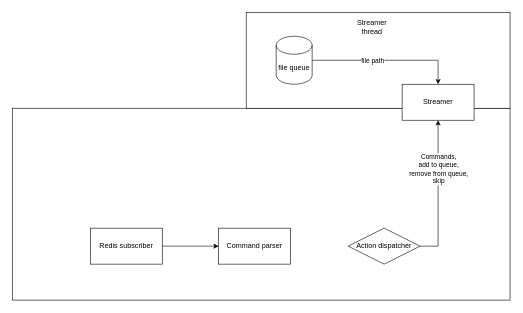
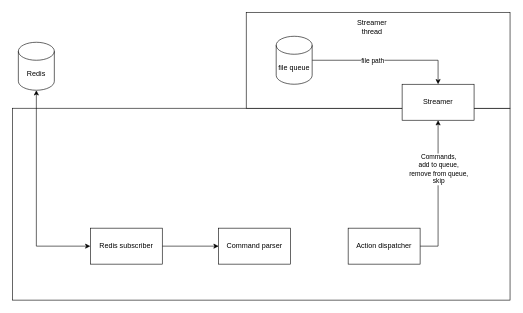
  <mxCell id="0" />
  <mxCell id="1" parent="0" />
  <mxCell id="2" value="" style="rounded=0;whiteSpace=wrap;html=1;" vertex="1" parent="1"><mxGeometry x="20" y="180" width="830" height="320" as="geometry" /></mxCell>
  <mxCell id="3" value="" style="rounded=0;whiteSpace=wrap;html=1;" vertex="1" parent="1"><mxGeometry x="410" y="20" width="440" height="160" as="geometry" /></mxCell>
  <mxCell id="4" style="edgeStyle=orthogonalEdgeStyle;rounded=0;orthogonalLoop=1;jettySize=auto;html=1;exitX=1;exitY=0.5;exitDx=0;exitDy=0;entryX=0;entryY=0.5;entryDx=0;entryDy=0;" edge="1" parent="1" source="5" target="10"><mxGeometry relative="1" as="geometry" /></mxCell>
  <mxCell id="5" value="Redis subscriber" style="rounded=0;whiteSpace=wrap;html=1;" vertex="1" parent="1"><mxGeometry x="150" y="380" width="120" height="60" as="geometry" /></mxCell>
  <mxCell id="6" value="Streamer" style="rounded=0;whiteSpace=wrap;html=1;" vertex="1" parent="1"><mxGeometry x="670" y="140" width="120" height="60" as="geometry" /></mxCell>
  <mxCell id="7" style="edgeStyle=orthogonalEdgeStyle;rounded=0;orthogonalLoop=1;jettySize=auto;html=1;exitX=1;exitY=0.5;exitDx=0;exitDy=0;entryX=0.5;entryY=1;entryDx=0;entryDy=0;" edge="1" parent="1" source="9" target="6"><mxGeometry relative="1" as="geometry"><mxPoint x="490" y="290" as="targetPoint" /></mxGeometry></mxCell>
  <mxCell id="8" value="Commands,&lt;br&gt;add to queue,&lt;br&gt;remove from queue,&lt;br&gt;skip" style="edgeLabel;html=1;align=center;verticalAlign=middle;resizable=0;points=[];" vertex="1" connectable="0" parent="7"><mxGeometry x="-0.149" y="-1" relative="1" as="geometry"><mxPoint x="-1" y="-57" as="offset" /></mxGeometry></mxCell>
- <mxCell id="9" value="Action dispatcher" style="rhombus;whiteSpace=wrap;html=1;" vertex="1" parent="1"><mxGeometry x="580" y="380" width="120" height="60" as="geometry" /></mxCell>
+ <mxCell id="9" value="Action dispatcher" style="rounded=0;whiteSpace=wrap;html=1;" vertex="1" parent="1"><mxGeometry x="580" y="380" width="120" height="60" as="geometry" /></mxCell>
  <mxCell id="10" value="Command parser" style="rounded=0;whiteSpace=wrap;html=1;" vertex="1" parent="1"><mxGeometry x="364" y="380" width="120" height="60" as="geometry" /></mxCell>
  <mxCell id="11" style="edgeStyle=orthogonalEdgeStyle;rounded=0;orthogonalLoop=1;jettySize=auto;html=1;exitX=1;exitY=0.5;exitDx=0;exitDy=0;exitPerimeter=0;entryX=0.5;entryY=0;entryDx=0;entryDy=0;" edge="1" parent="1" source="13" target="6"><mxGeometry relative="1" as="geometry" /></mxCell>
  <mxCell id="12" value="file path" style="edgeLabel;html=1;align=center;verticalAlign=middle;resizable=0;points=[];" vertex="1" connectable="0" parent="11"><mxGeometry x="-0.357" y="-3" relative="1" as="geometry"><mxPoint x="20" y="-3" as="offset" /></mxGeometry></mxCell>
  <mxCell id="13" value="file queue" style="shape=cylinder3;whiteSpace=wrap;html=1;boundedLbl=1;backgroundOutline=1;size=15;" vertex="1" parent="1"><mxGeometry x="460" y="60" width="60" height="80" as="geometry" /></mxCell>
  <mxCell id="14" value="Streamer thread" style="text;html=1;strokeColor=none;fillColor=none;align=center;verticalAlign=middle;whiteSpace=wrap;rounded=0;" vertex="1" parent="1"><mxGeometry x="590" y="30" width="60" height="30" as="geometry" /></mxCell>
+ <mxCell id="15" style="edgeStyle=orthogonalEdgeStyle;rounded=0;orthogonalLoop=1;jettySize=auto;html=1;exitX=0.5;exitY=1;exitDx=0;exitDy=0;exitPerimeter=0;entryX=0;entryY=0.5;entryDx=0;entryDy=0;startArrow=classic;startFill=1;" edge="1" parent="1" source="16" target="5"><mxGeometry relative="1" as="geometry" /></mxCell>
+ <mxCell id="16" value="Redis" style="shape=cylinder3;whiteSpace=wrap;html=1;boundedLbl=1;backgroundOutline=1;size=15;" vertex="1" parent="1"><mxGeometry x="30" y="70" width="60" height="80" as="geometry" /></mxCell>
